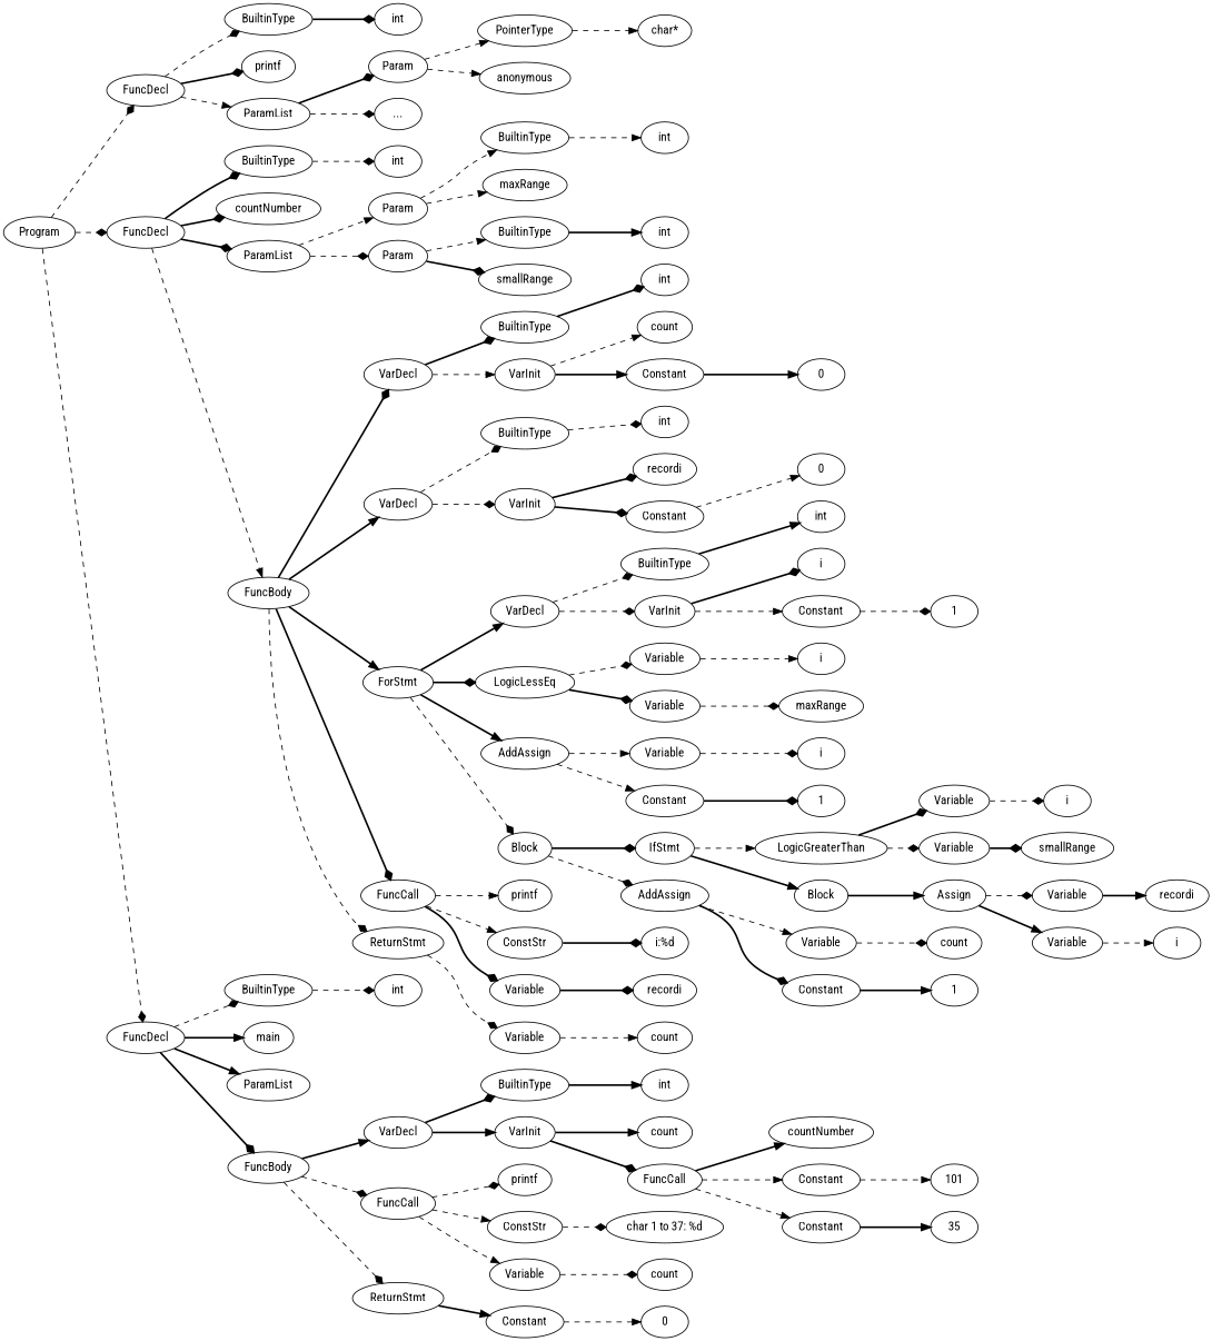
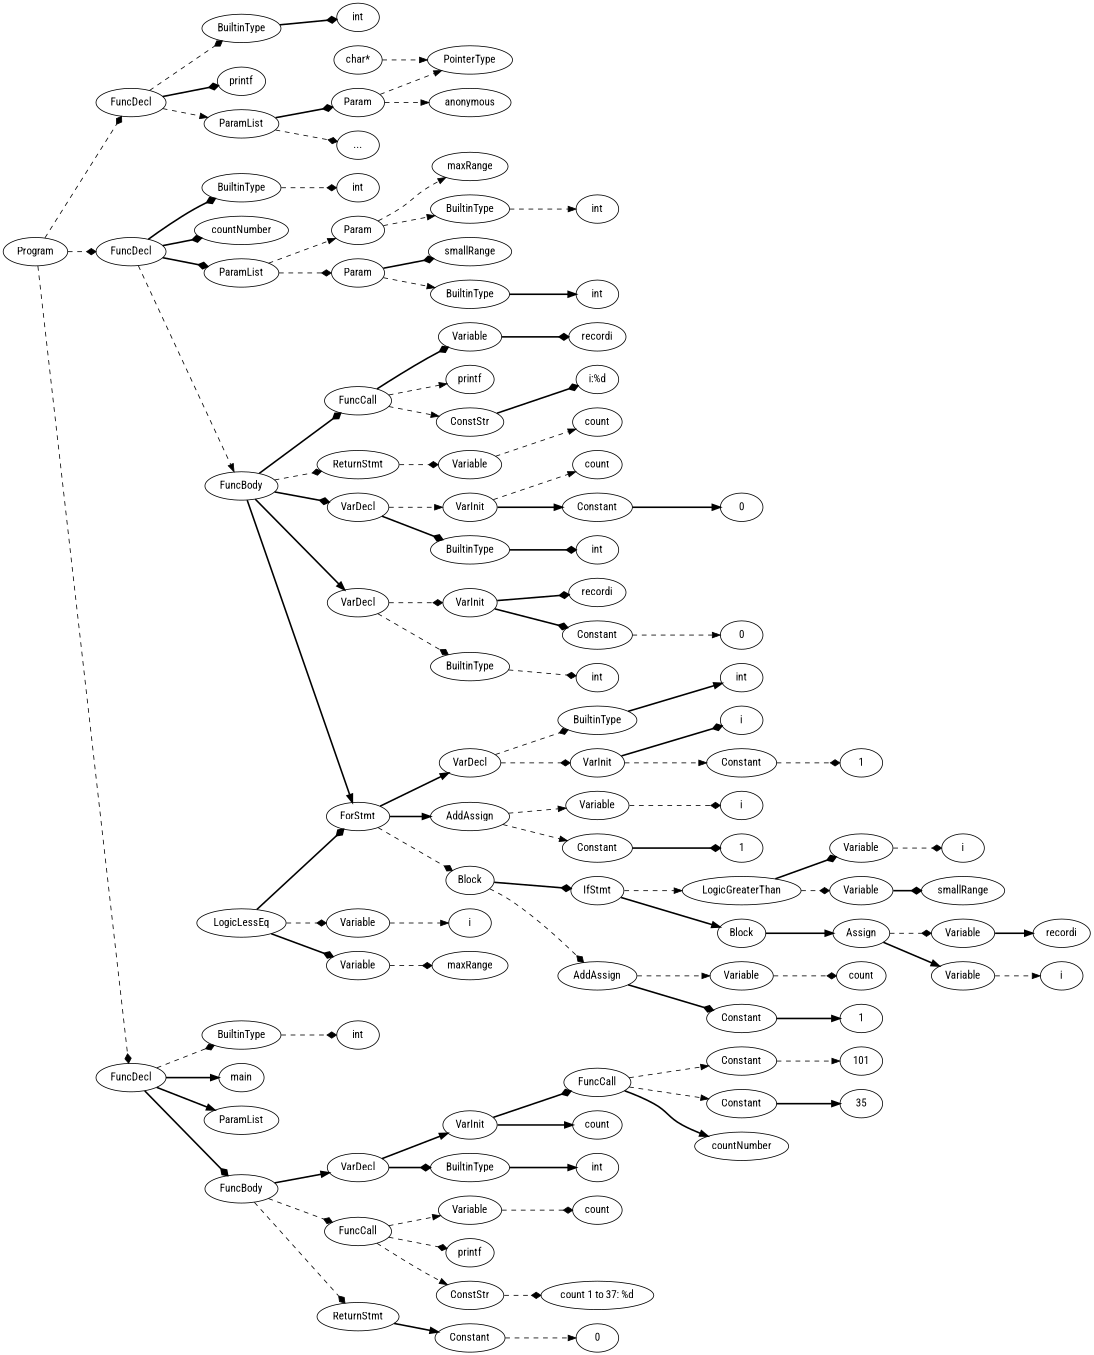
  digraph {
    fontname="Roboto Condensed"
    rankdir=LR
    node [fontname="Roboto Condensed"]
    edge [arrowhead=diamond fontname="Roboto Condensed" style=dashed]
    n1 [label=Program]
    n2 [label=FuncDecl]
    n3 [label=FuncDecl]
    n4 [label=FuncDecl]
    n5 [label=BuiltinType]
    n6 [label=printf]
    n7 [label=ParamList]
    n8 [label=BuiltinType]
    n9 [label=countNumber]
    n10 [label=ParamList]
    n11 [label=FuncBody]
    n12 [label=BuiltinType]
    n13 [label=main]
    n14 [label=ParamList]
    n15 [label=FuncBody]
    n16 [label=int]
    n17 [label=Param]
    n18 [label="..."]
    n19 [label=PointerType]
    n20 [label=anonymous]
    n21 [label="char*"]
    n22 [label=int]
    n23 [label=Param]
    n24 [label=Param]
    n25 [label=VarDecl]
    n26 [label=VarDecl]
    n27 [label=ForStmt]
    n28 [label=FuncCall]
    n29 [label=ReturnStmt]
    n30 [label=BuiltinType]
    n31 [label=maxRange]
    n32 [label=BuiltinType]
    n33 [label=smallRange]
    n34 [label=int]
    n35 [label=int]
    n36 [label=BuiltinType]
    n37 [label=VarInit]
    n38 [label=BuiltinType]
    n39 [label=VarInit]
    n40 [label=VarDecl]
    n41 [label=LogicLessEq]
    n42 [label=AddAssign]
    n43 [label=Block]
    n44 [label=printf]
    n45 [label=ConstStr]
    n46 [label=Variable]
    n47 [label=Variable]
    n48 [label=int]
    n49 [label=count]
    n50 [label=Constant]
    n51 [label=0]
    n52 [label=int]
    n53 [label=recordi]
    n54 [label=Constant]
    n55 [label=0]
    n56 [label=BuiltinType]
    n57 [label=VarInit]
    n58 [label=Variable]
    n59 [label=Variable]
    n60 [label=Variable]
    n61 [label=Constant]
    n62 [label=IfStmt]
    n63 [label=AddAssign]
    n64 [label=int]
    n65 [label=i]
    n66 [label=Constant]
    n67 [label=1]
    n68 [label=i]
    n69 [label=maxRange]
    n70 [label=i]
    n71 [label=1]
    n72 [label=LogicGreaterThan]
    n73 [label=Block]
    n74 [label=Variable]
    n75 [label=Constant]
    n76 [label=Variable]
    n77 [label=Variable]
    n78 [label=Assign]
    n79 [label=i]
    n80 [label=smallRange]
    n81 [label=Variable]
    n82 [label=Variable]
    n83 [label=recordi]
    n84 [label=i]
    n85 [label=count]
    n86 [label=1]
    n87 [label="i:%d"]
    n88 [label=recordi]
    n89 [label=count]
    n90 [label=int]
    n91 [label=VarDecl]
    n92 [label=FuncCall]
    n93 [label=ReturnStmt]
    n94 [label=BuiltinType]
    n95 [label=VarInit]
    n96 [label=printf]
    n97 [label=ConstStr]
    n98 [label=Variable]
    n99 [label=Constant]
    n100 [label=int]
    n101 [label=count]
    n102 [label=FuncCall]
    n103 [label=countNumber]
    n104 [label=Constant]
    n105 [label=Constant]
    n106 [label=101]
    n107 [label=35]
-   n108 [label="char 1 to 37: %d"]
+   n108 [label="count 1 to 37: %d"]
    n109 [label=count]
    n110 [label=0]
    n1 -> n2
    n1 -> n3
    n1 -> n4
    n2 -> n5
    n2 -> n6 [style=bold]
    n2 -> n7 [arrowhead=normal]
    n3 -> n8 [style=bold]
    n3 -> n9 [style=bold]
    n3 -> n10 [style=bold]
    n3 -> n11 [arrowhead=normal]
    n4 -> n12
    n4 -> n13 [arrowhead=normal style=bold]
    n4 -> n14 [arrowhead=normal style=bold]
    n4 -> n15 [style=bold]
    n5 -> n16 [style=bold]
    n7 -> n17 [style=bold]
    n7 -> n18
    n8 -> n22
    n10 -> n23 [arrowhead=normal]
    n10 -> n24
    n11 -> n25 [style=bold]
    n11 -> n26 [arrowhead=normal style=bold]
    n11 -> n27 [arrowhead=normal style=bold]
    n11 -> n28 [style=bold]
    n11 -> n29
    n12 -> n90
    n15 -> n91 [arrowhead=normal style=bold]
    n15 -> n92
    n15 -> n93
    n17 -> n19 [arrowhead=normal]
    n17 -> n20 [arrowhead=normal]
-   n19 -> n21 [arrowhead=normal]
+   n21 -> n19 [arrowhead=normal]
    n23 -> n30 [arrowhead=normal]
    n23 -> n31 [arrowhead=normal]
    n24 -> n32 [arrowhead=normal]
    n24 -> n33 [style=bold]
    n25 -> n36 [style=bold]
    n25 -> n37 [arrowhead=normal]
    n26 -> n38
    n26 -> n39
    n27 -> n40 [arrowhead=normal style=bold]
-   n27 -> n41 [style=bold]
+   n41 -> n27 [style=bold]
    n27 -> n42 [arrowhead=normal style=bold]
    n27 -> n43
    n28 -> n44 [arrowhead=normal]
    n28 -> n45 [arrowhead=normal]
    n28 -> n46 [style=bold]
    n29 -> n47
    n30 -> n34 [arrowhead=normal]
    n32 -> n35 [arrowhead=normal style=bold]
    n36 -> n48 [style=bold]
    n37 -> n49 [arrowhead=normal]
    n37 -> n50 [arrowhead=normal style=bold]
    n38 -> n52
    n39 -> n53 [style=bold]
    n39 -> n54 [style=bold]
    n40 -> n56
    n40 -> n57
    n41 -> n58
    n41 -> n59 [style=bold]
    n42 -> n60 [arrowhead=normal]
    n42 -> n61 [arrowhead=normal]
    n43 -> n62 [style=bold]
    n43 -> n63
    n45 -> n87 [style=bold]
    n46 -> n88 [style=bold]
    n47 -> n89 [arrowhead=normal]
    n50 -> n51 [arrowhead=normal style=bold]
    n54 -> n55 [arrowhead=normal]
    n56 -> n64 [arrowhead=normal style=bold]
    n57 -> n65 [style=bold]
    n57 -> n66 [arrowhead=normal]
    n58 -> n68 [arrowhead=normal]
    n59 -> n69
    n60 -> n70
    n61 -> n71 [style=bold]
    n62 -> n72 [arrowhead=normal]
    n62 -> n73 [arrowhead=normal style=bold]
    n63 -> n74 [arrowhead=normal]
    n63 -> n75 [style=bold]
    n66 -> n67
    n72 -> n76 [style=bold]
    n72 -> n77
    n73 -> n78 [arrowhead=normal style=bold]
    n74 -> n85
    n75 -> n86 [arrowhead=normal style=bold]
    n76 -> n79
    n77 -> n80 [style=bold]
    n78 -> n81
    n78 -> n82 [arrowhead=normal style=bold]
    n81 -> n83 [arrowhead=normal style=bold]
    n82 -> n84 [arrowhead=normal]
    n91 -> n94 [style=bold]
    n91 -> n95 [arrowhead=normal style=bold]
    n92 -> n96
    n92 -> n97 [arrowhead=normal]
    n92 -> n98 [arrowhead=normal]
    n93 -> n99 [arrowhead=normal style=bold]
    n94 -> n100 [arrowhead=normal style=bold]
    n95 -> n101 [arrowhead=normal style=bold]
    n95 -> n102 [style=bold]
    n97 -> n108
    n98 -> n109
    n99 -> n110 [arrowhead=normal]
    n102 -> n103 [arrowhead=normal style=bold]
    n102 -> n104 [arrowhead=normal]
    n102 -> n105 [arrowhead=normal]
    n104 -> n106 [arrowhead=normal]
    n105 -> n107 [arrowhead=normal style=bold]
  }
